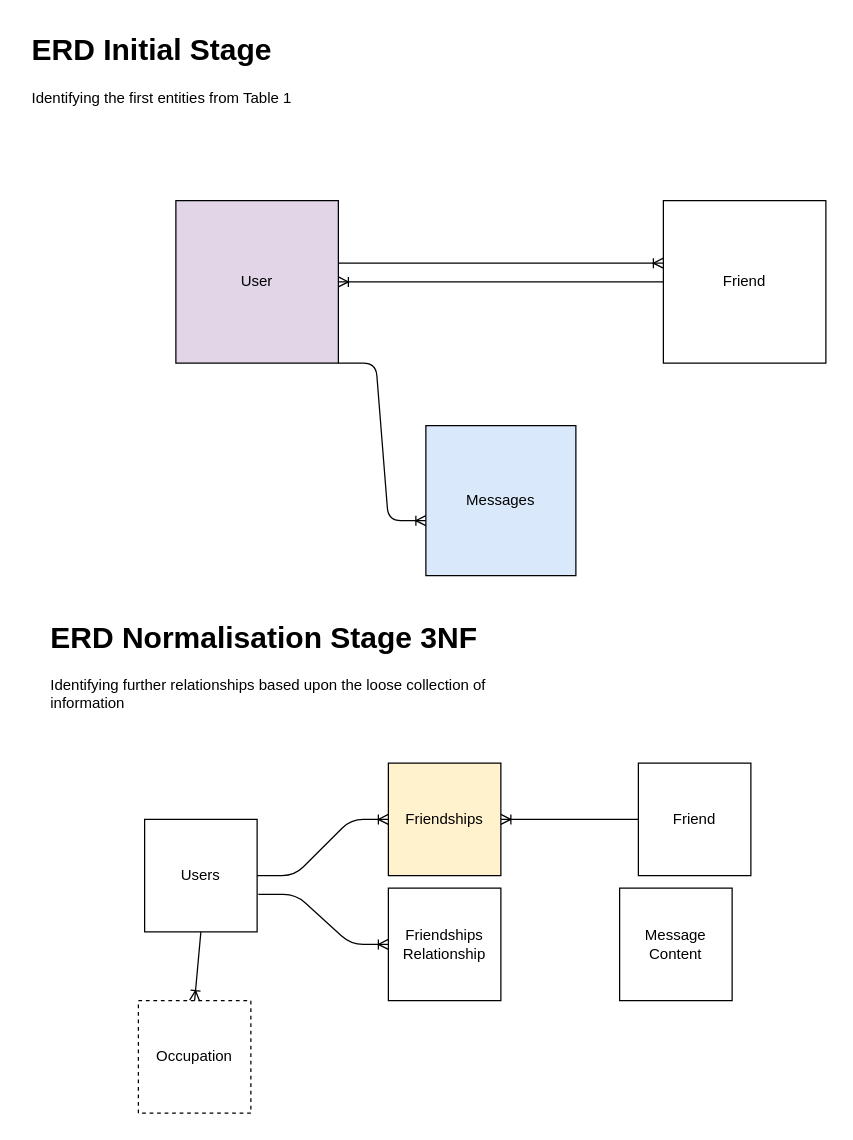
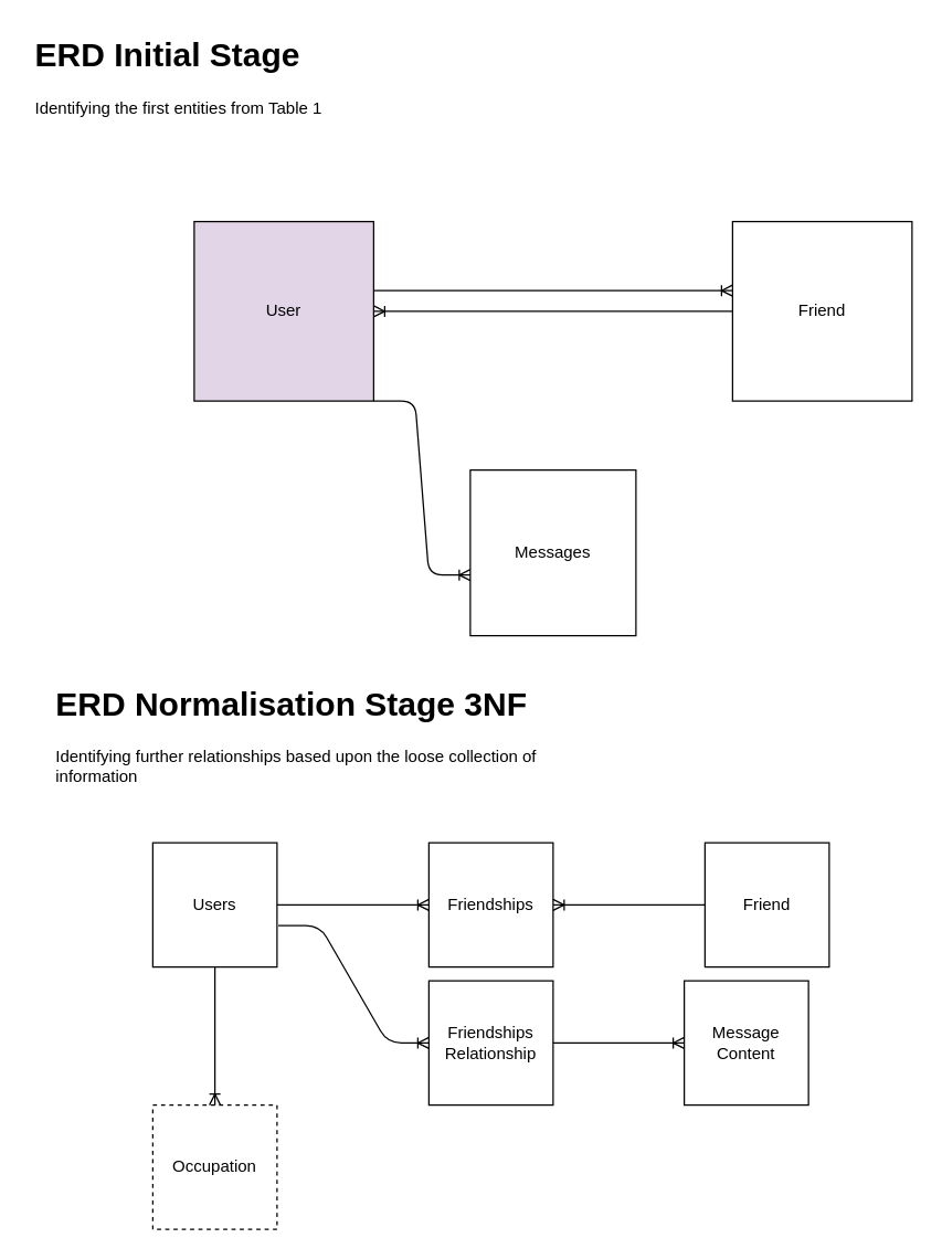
  <mxCell id="0" />
  <mxCell id="1" parent="0" />
- <mxCell id="2" value="Messages" style="whiteSpace=wrap;html=1;aspect=fixed;fillColor=#dae8fc;" parent="1" vertex="1"><mxGeometry x="340" y="340" width="120" height="120" as="geometry" /></mxCell>
+ <mxCell id="2" value="Messages" style="whiteSpace=wrap;html=1;aspect=fixed;" parent="1" vertex="1"><mxGeometry x="340" y="340" width="120" height="120" as="geometry" /></mxCell>
  <mxCell id="3" value="Friend" style="whiteSpace=wrap;html=1;aspect=fixed;" parent="1" vertex="1"><mxGeometry x="530" y="160" width="130" height="130" as="geometry" /></mxCell>
  <mxCell id="4" value="User" style="whiteSpace=wrap;html=1;aspect=fixed;fillColor=#e1d5e7;" parent="1" vertex="1"><mxGeometry x="140" y="160" width="130" height="130" as="geometry" /></mxCell>
  <mxCell id="5" value="&lt;h1&gt;ERD Initial Stage&lt;/h1&gt;&lt;div&gt;Identifying the first entities from Table 1&lt;/div&gt;" style="text;html=1;strokeColor=none;fillColor=none;spacing=5;spacingTop=-20;whiteSpace=wrap;overflow=hidden;rounded=0;" parent="1" vertex="1"><mxGeometry x="20" y="20" width="220" height="120" as="geometry" /></mxCell>
  <mxCell id="6" value="" style="edgeStyle=entityRelationEdgeStyle;fontSize=12;html=1;endArrow=ERoneToMany;exitX=1;exitY=1;exitDx=0;exitDy=0;" parent="1" source="4" edge="1"><mxGeometry width="100" height="100" relative="1" as="geometry"><mxPoint x="380" y="450" as="sourcePoint" /><mxPoint x="340" y="416" as="targetPoint" /></mxGeometry></mxCell>
  <mxCell id="7" value="" style="edgeStyle=entityRelationEdgeStyle;fontSize=12;html=1;endArrow=ERoneToMany;" parent="1" edge="1"><mxGeometry width="100" height="100" relative="1" as="geometry"><mxPoint x="270" y="210" as="sourcePoint" /><mxPoint x="530" y="210" as="targetPoint" /></mxGeometry></mxCell>
  <mxCell id="8" value="" style="edgeStyle=entityRelationEdgeStyle;fontSize=12;html=1;endArrow=ERoneToMany;" parent="1" source="3" target="4" edge="1"><mxGeometry width="100" height="100" relative="1" as="geometry"><mxPoint x="570" y="550" as="sourcePoint" /><mxPoint x="670" y="450" as="targetPoint" /></mxGeometry></mxCell>
  <mxCell id="9" value="&lt;h1&gt;ERD Normalisation Stage 3NF&lt;/h1&gt;&lt;div&gt;Identifying further relationships based upon the loose collection of information&lt;/div&gt;" style="text;html=1;strokeColor=none;fillColor=none;spacing=5;spacingTop=-20;whiteSpace=wrap;overflow=hidden;rounded=0;" parent="1" vertex="1"><mxGeometry x="35" y="490" width="365" height="120" as="geometry" /></mxCell>
  <mxCell id="10" value="Friendships Relationship" style="whiteSpace=wrap;html=1;aspect=fixed;" parent="1" vertex="1"><mxGeometry x="310" y="710" width="90" height="90" as="geometry" /></mxCell>
- <mxCell id="11" value="Users" style="whiteSpace=wrap;html=1;aspect=fixed;" parent="1" vertex="1"><mxGeometry x="115" y="655" width="90" height="90" as="geometry" /></mxCell>
+ <mxCell id="11" value="Users" style="whiteSpace=wrap;html=1;aspect=fixed;" parent="1" vertex="1"><mxGeometry x="110" y="610" width="90" height="90" as="geometry" /></mxCell>
  <mxCell id="12" value="Occupation" style="whiteSpace=wrap;html=1;aspect=fixed;dashed=1;" parent="1" vertex="1"><mxGeometry x="110" y="800" width="90" height="90" as="geometry" /></mxCell>
  <mxCell id="13" value="Friend" style="whiteSpace=wrap;html=1;aspect=fixed;" parent="1" vertex="1"><mxGeometry x="510" y="610" width="90" height="90" as="geometry" /></mxCell>
- <mxCell id="14" value="Friendships" style="whiteSpace=wrap;html=1;aspect=fixed;fillColor=#fff2cc;" parent="1" vertex="1"><mxGeometry x="310" y="610" width="90" height="90" as="geometry" /></mxCell>
+ <mxCell id="14" value="Friendships" style="whiteSpace=wrap;html=1;aspect=fixed;" parent="1" vertex="1"><mxGeometry x="310" y="610" width="90" height="90" as="geometry" /></mxCell>
  <mxCell id="15" value="Message Content" style="whiteSpace=wrap;html=1;aspect=fixed;" parent="1" vertex="1"><mxGeometry x="495" y="710" width="90" height="90" as="geometry" /></mxCell>
  <mxCell id="16" value="" style="edgeStyle=entityRelationEdgeStyle;fontSize=12;html=1;endArrow=ERoneToMany;entryX=0;entryY=0.5;entryDx=0;entryDy=0;exitX=1;exitY=0.5;exitDx=0;exitDy=0;" parent="1" source="11" target="14" edge="1"><mxGeometry width="100" height="100" relative="1" as="geometry"><mxPoint x="200" y="670" as="sourcePoint" /><mxPoint x="300" y="570" as="targetPoint" /></mxGeometry></mxCell>
  <mxCell id="17" value="" style="edgeStyle=entityRelationEdgeStyle;fontSize=12;html=1;endArrow=ERoneToMany;exitX=1.011;exitY=0.667;exitDx=0;exitDy=0;entryX=0;entryY=0.5;entryDx=0;entryDy=0;exitPerimeter=0;" parent="1" source="11" target="10" edge="1"><mxGeometry width="100" height="100" relative="1" as="geometry"><mxPoint x="310" y="850" as="sourcePoint" /><mxPoint x="410" y="750" as="targetPoint" /></mxGeometry></mxCell>
+ <mxCell id="18" value="" style="edgeStyle=entityRelationEdgeStyle;fontSize=12;html=1;endArrow=ERoneToMany;exitX=1;exitY=0.5;exitDx=0;exitDy=0;entryX=0;entryY=0.5;entryDx=0;entryDy=0;" parent="1" source="10" target="15" edge="1"><mxGeometry width="100" height="100" relative="1" as="geometry"><mxPoint x="310" y="850" as="sourcePoint" /><mxPoint x="410" y="750" as="targetPoint" /></mxGeometry></mxCell>
  <mxCell id="19" value="" style="edgeStyle=entityRelationEdgeStyle;fontSize=12;html=1;endArrow=ERoneToMany;" parent="1" source="13" target="14" edge="1"><mxGeometry width="100" height="100" relative="1" as="geometry"><mxPoint x="310" y="890" as="sourcePoint" /><mxPoint x="410" y="790" as="targetPoint" /></mxGeometry></mxCell>
  <mxCell id="20" value="" style="fontSize=12;html=1;endArrow=ERoneToMany;rounded=1;exitX=0.5;exitY=1;exitDx=0;exitDy=0;entryX=0.5;entryY=0;entryDx=0;entryDy=0;" parent="1" source="11" target="12" edge="1"><mxGeometry width="100" height="100" relative="1" as="geometry"><mxPoint x="280" y="970" as="sourcePoint" /><mxPoint x="380" y="870" as="targetPoint" /></mxGeometry></mxCell>
